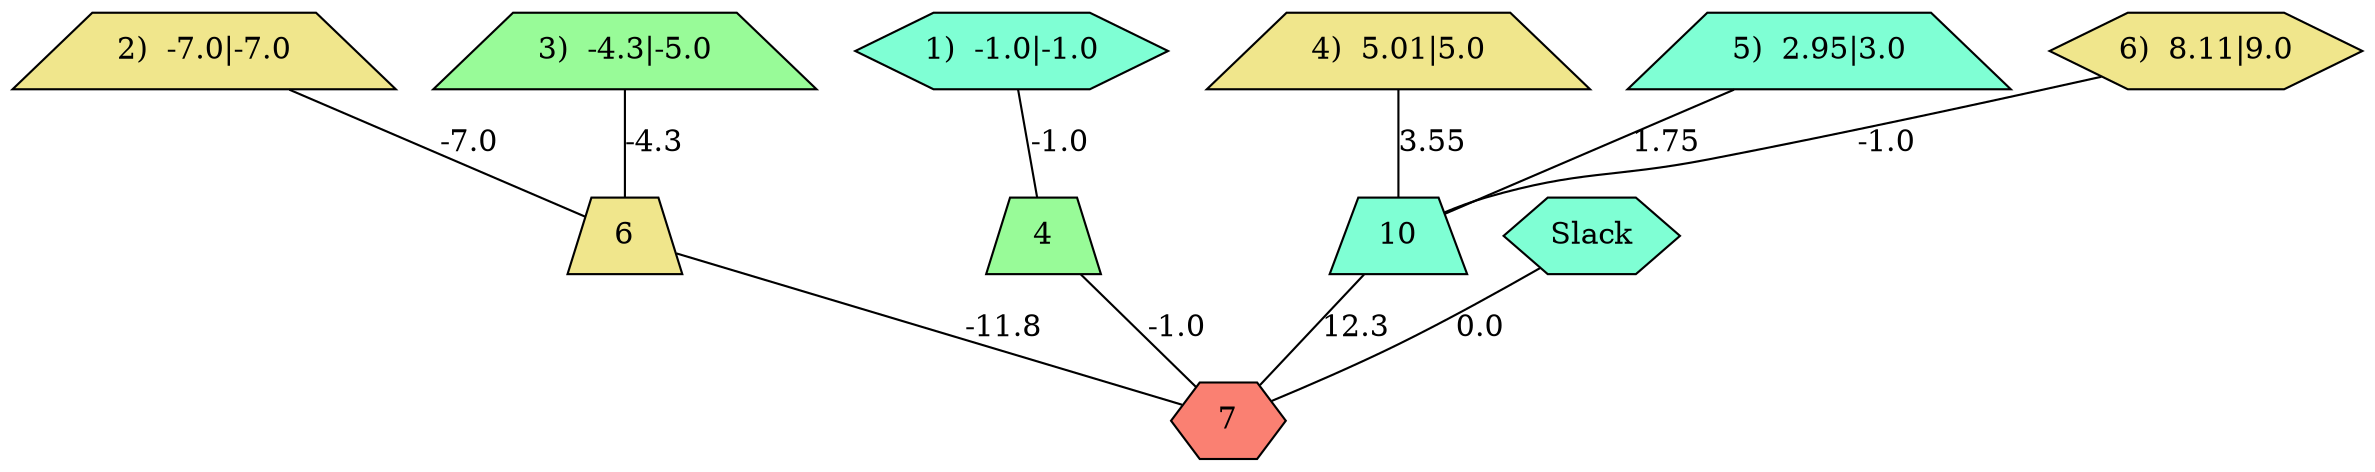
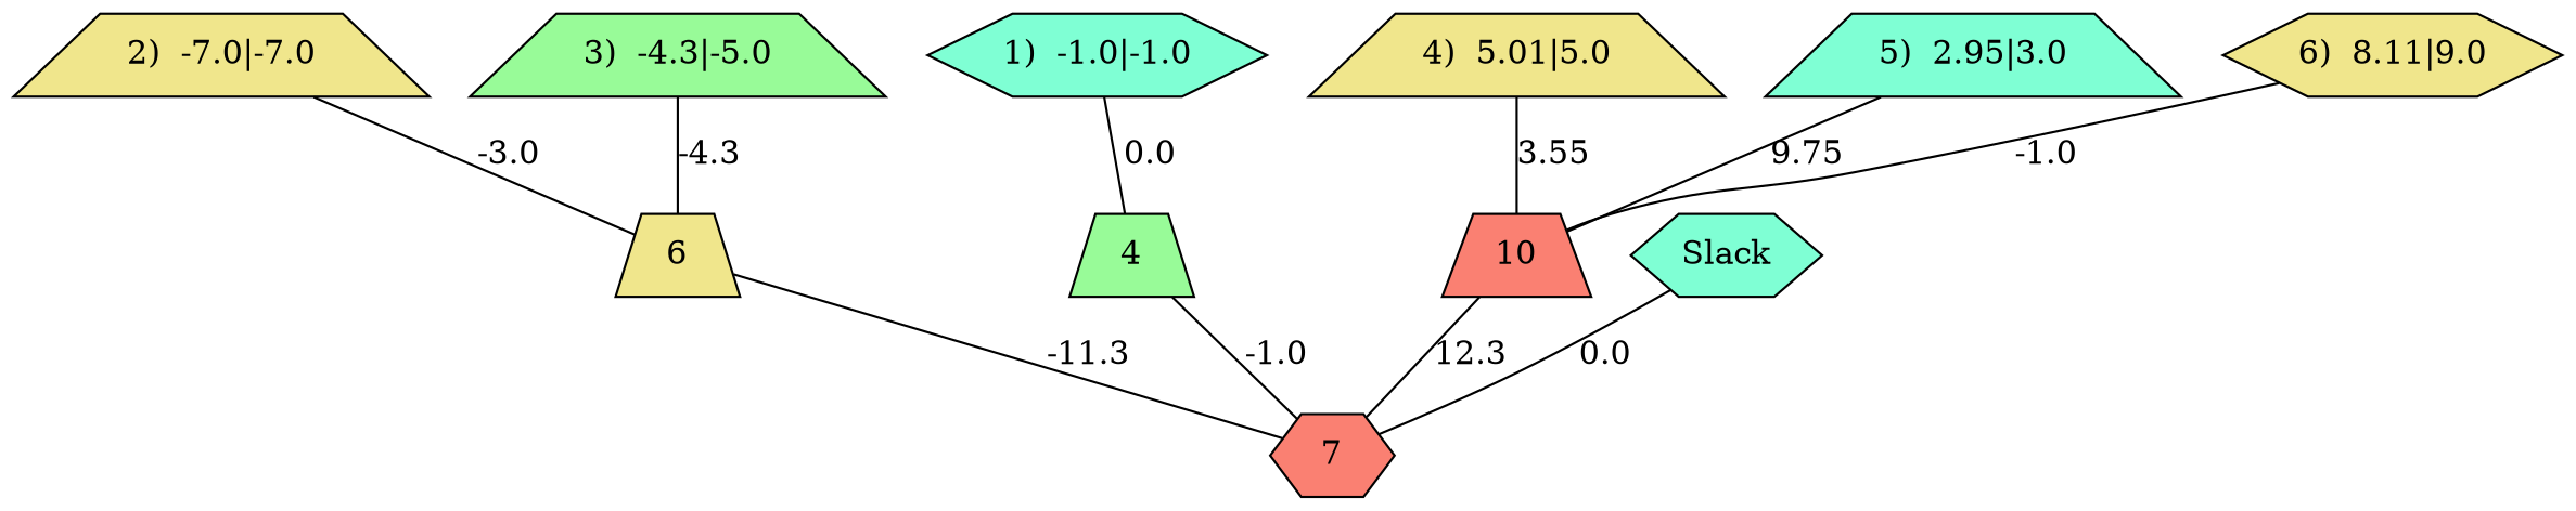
  strict graph {
    node [fillcolor=khaki shape=trapezium style=filled]
    n1 [fillcolor=salmon label=7 shape=hexagon]
    n2 [label=6]
    n3 [label="2)  -7.0|-7.0"]
    n4 [fillcolor=palegreen label="3)  -4.3|-5.0"]
    n5 [fillcolor=palegreen label=4]
    n6 [fillcolor=aquamarine label="1)  -1.0|-1.0" shape=hexagon]
-   n7 [fillcolor=aquamarine label=10]
+   n7 [fillcolor=salmon label=10]
    n8 [label="4)  5.01|5.0"]
    n9 [fillcolor=aquamarine label="5)  2.95|3.0"]
    n10 [label="6)  8.11|9.0" shape=hexagon]
    n11 [fillcolor=aquamarine label=Slack shape=hexagon]
-   n2 -- n1 [label=-11.8]
-   n3 -- n2 [label=-7.0]
+   n2 -- n1 [label=-11.3]
+   n3 -- n2 [label=-3.0]
    n4 -- n2 [label=-4.3]
    n5 -- n1 [label=-1.0]
-   n6 -- n5 [label=-1.0]
+   n6 -- n5 [label=0.0]
    n7 -- n1 [label=12.3]
    n8 -- n7 [label=3.55]
-   n9 -- n7 [label=1.75]
+   n9 -- n7 [label=9.75]
    n10 -- n7 [label=-1.0]
    n11 -- n1 [label=0.0]
  }
